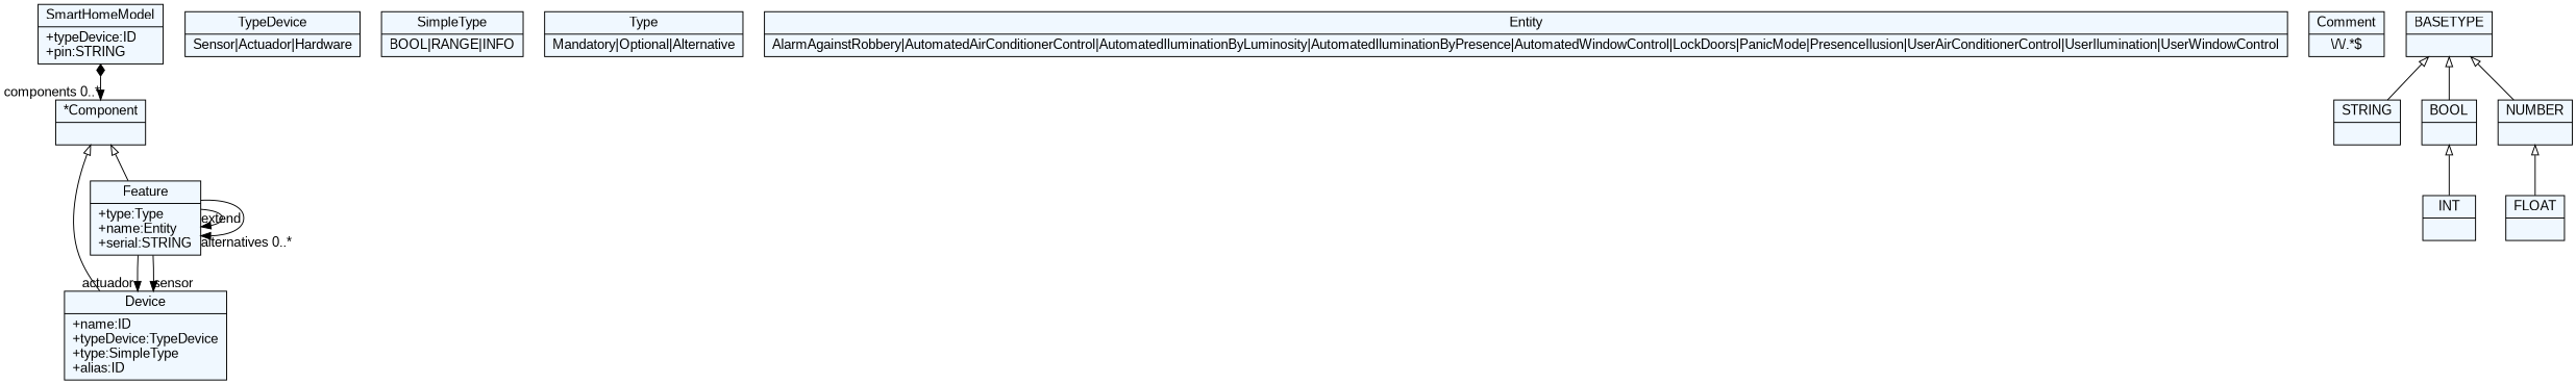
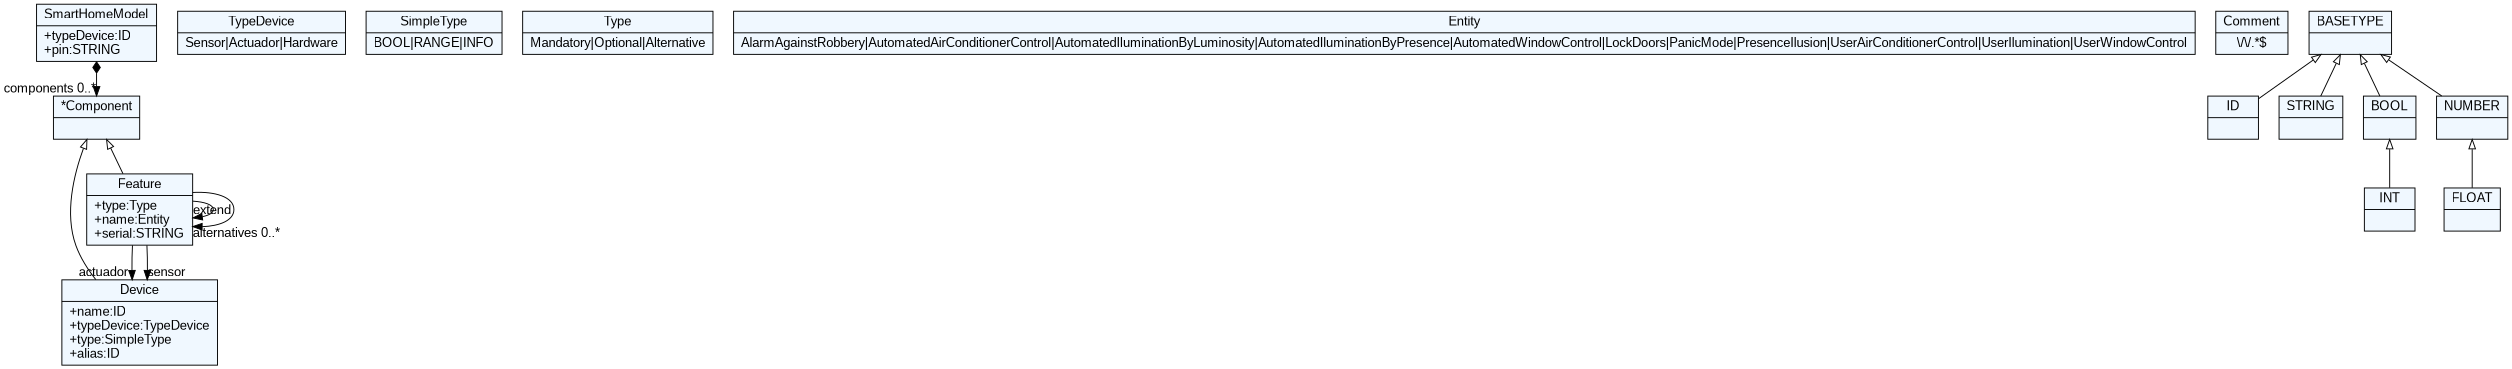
  digraph {
    fontname="Liberation Sans"
    fontsize=8
    nodesep=0.3
    node [fillcolor=aliceblue fontname="Liberation Sans" shape=record style=filled]
    edge [arrowtail=empty dir=back fontname="Liberation Sans"]
    n1 [label="{SmartHomeModel|+typeDevice:ID\l+pin:STRING\l}"]
    n2 [label="{*Component|}"]
    n3 [label="{Device|+name:ID\l+typeDevice:TypeDevice\l+type:SimpleType\l+alias:ID\l}"]
    n4 [label="{Feature|+type:Type\l+name:Entity\l+serial:STRING\l}"]
    n5 [label="{TypeDevice|Sensor\|Actuador\|Hardware}"]
    n6 [label="{SimpleType|BOOL\|RANGE\|INFO}"]
    n7 [label="{Type|Mandatory\|Optional\|Alternative}"]
    n8 [label="{Entity|AlarmAgainstRobbery\|AutomatedAirConditionerControl\|AutomatedIluminationByLuminosity\|AutomatedIluminationByPresence\|AutomatedWindowControl\|LockDoors\|PanicMode\|PresenceIlusion\|UserAirConditionerControl\|UserIlumination\|UserWindowControl}"]
    n9 [label="{Comment|\\/\\/.*$}"]
+   n10 [label="{ID|}"]
    n11 [label="{STRING|}"]
    n12 [label="{BOOL|}"]
    n13 [label="{INT|}"]
    n14 [label="{FLOAT|}"]
    n15 [label="{NUMBER|}"]
    n16 [label="{BASETYPE|}"]
    n1 -> n2 [arrowtail=diamond dir=both headlabel="components 0..*"]
    n2 -> n3
    n2 -> n4
    n4 -> n3 [dir=black headlabel="actuador "]
    n4 -> n3 [dir=black headlabel="sensor "]
    n4 -> n4 [dir=black headlabel="extend "]
    n4 -> n4 [dir=black headlabel="alternatives 0..*"]
    n12 -> n13
    n15 -> n14
+   n16 -> n10
    n16 -> n11
    n16 -> n12
    n16 -> n15
  }
